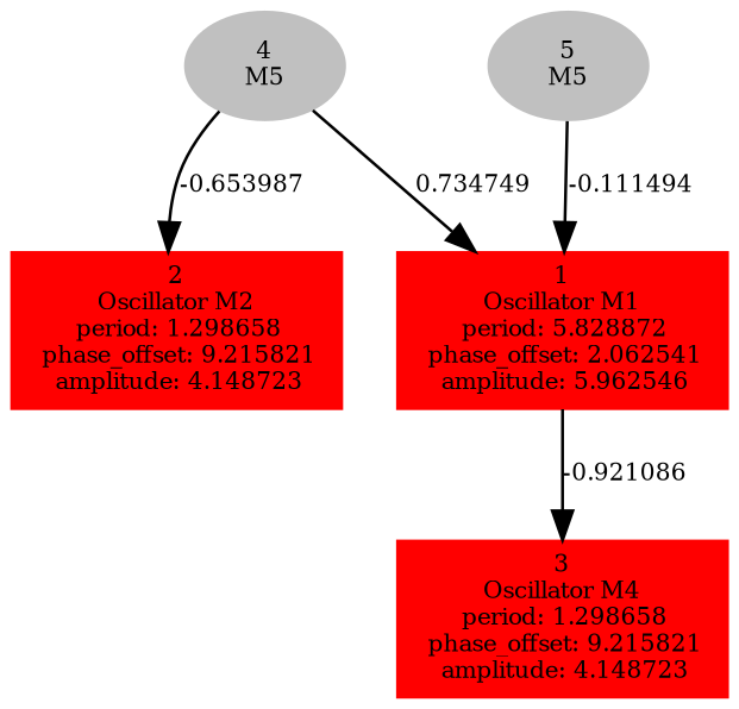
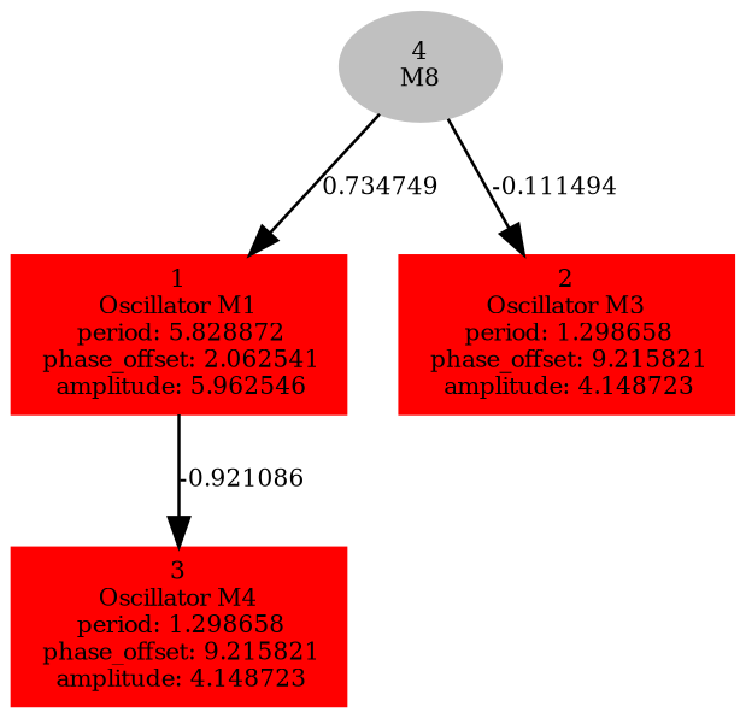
  digraph {
    forcelabels=true
    node [color=red fontsize=8 shape=box style=filled]
    edge [fontsize=8]
    n1 [label=<1<BR />Oscillator M1<BR /> period: 5.828872<BR /> phase_offset: 2.062541<BR /> amplitude: 5.962546>]
    n2 [label=<3<BR />Oscillator M4<BR /> period: 1.298658<BR /> phase_offset: 9.215821<BR /> amplitude: 4.148723>]
-   n3 [label=<2<BR />Oscillator M2<BR /> period: 1.298658<BR /> phase_offset: 9.215821<BR /> amplitude: 4.148723>]
-   n4 [color=grey label=<4<BR/>M5> shape=""]
-   n5 [color=grey label=<5<BR/>M5> shape=""]
+   n3 [label=<2<BR />Oscillator M3<BR /> period: 1.298658<BR /> phase_offset: 9.215821<BR /> amplitude: 4.148723>]
+   n4 [color=grey label=<4<BR/>M8> shape=""]
    n1 -> n2 [label="-0.921086 "]
    n4 -> n1 [label="0.734749 "]
-   n4 -> n3 [label="-0.653987 "]
-   n5 -> n1 [label="-0.111494 "]
+   n4 -> n3 [label="-0.111494 "]
  }
